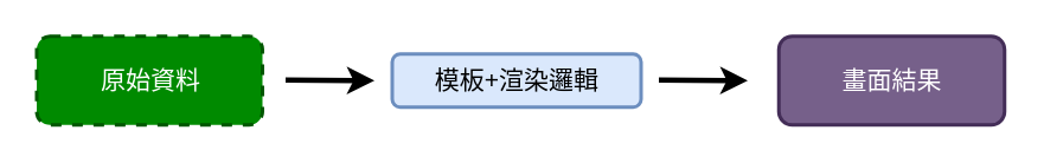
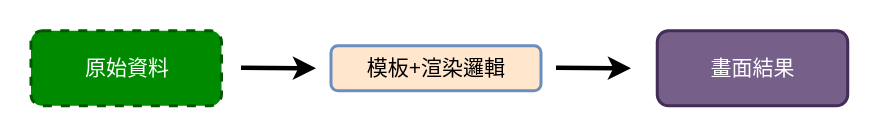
  <mxCell id="0" />
  <mxCell id="1" parent="0" />
  <mxCell id="2" value="原始資料" style="rounded=1;fillColor=#008a00;strokeColor=#005700;strokeWidth=2;fontFamily=Helvetica;html=1;fontColor=#ffffff;fontSize=14;dashed=1;" vertex="1" parent="1"><mxGeometry x="20.005" y="20" width="127" height="50" as="geometry" /></mxCell>
- <mxCell id="3" value="模板+渲染邏輯" style="rounded=1;fillColor=#dae8fc;strokeColor=#6c8ebf;strokeWidth=2;fontFamily=Helvetica;html=1;fontSize=14;" vertex="1" parent="1"><mxGeometry x="220" y="30" width="140" height="30" as="geometry" /></mxCell>
+ <mxCell id="3" value="模板+渲染邏輯" style="rounded=1;fillColor=#ffe6cc;strokeColor=#6c8ebf;strokeWidth=2;fontFamily=Helvetica;html=1;fontSize=14;" vertex="1" parent="1"><mxGeometry x="220" y="30" width="140" height="30" as="geometry" /></mxCell>
  <mxCell id="4" style="rounded=1;orthogonalLoop=1;jettySize=auto;html=1;strokeWidth=3;strokeColor=#000000;" edge="1" parent="1"><mxGeometry relative="1" as="geometry"><mxPoint x="160" y="44.69" as="sourcePoint" /><mxPoint x="210" y="45" as="targetPoint" /></mxGeometry></mxCell>
  <mxCell id="5" style="rounded=1;orthogonalLoop=1;jettySize=auto;html=1;strokeWidth=3;strokeColor=#000000;" edge="1" parent="1"><mxGeometry relative="1" as="geometry"><mxPoint x="370" y="44.69" as="sourcePoint" /><mxPoint x="420" y="45" as="targetPoint" /></mxGeometry></mxCell>
  <mxCell id="6" value="畫面結果" style="rounded=1;fillColor=#76608a;strokeColor=#432D57;strokeWidth=2;fontFamily=Helvetica;html=1;fontColor=#ffffff;fontSize=14;" vertex="1" parent="1"><mxGeometry x="437.505" y="20" width="127" height="50" as="geometry" /></mxCell>
